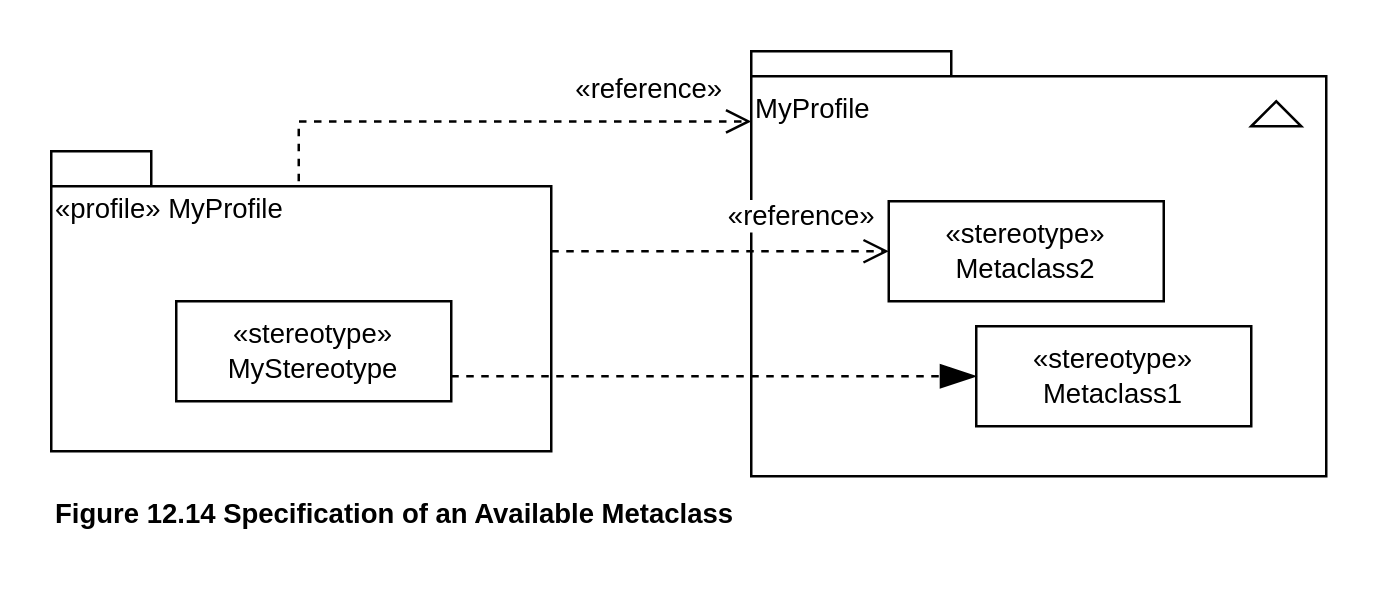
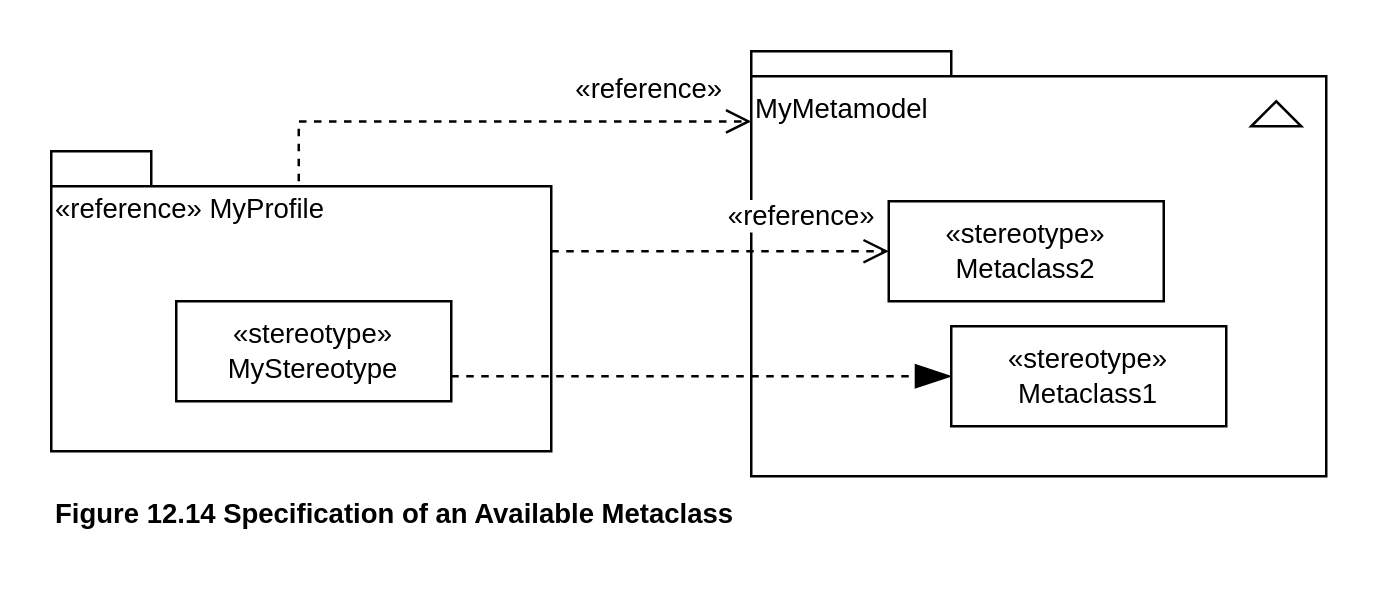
  <mxCell id="0" />
  <mxCell id="1" parent="0" />
  <mxCell id="2" style="edgeStyle=orthogonalEdgeStyle;shape=connector;rounded=0;orthogonalLoop=1;jettySize=auto;html=1;exitX=0.495;exitY=0.1;exitDx=0;exitDy=0;exitPerimeter=0;entryX=0;entryY=0.165;entryDx=0;entryDy=0;entryPerimeter=0;dashed=1;labelBackgroundColor=none;strokeColor=default;fontFamily=Helvetica;fontSize=11;fontColor=default;startArrow=none;startFill=0;endArrow=open;endFill=0;endSize=8;" edge="1" parent="1" source="4" target="6"><mxGeometry relative="1" as="geometry"><Array as="points"><mxPoint x="119" y="48" /></Array></mxGeometry></mxCell>
  <mxCell id="3" value="«reference»" style="edgeLabel;html=1;align=center;verticalAlign=middle;resizable=0;points=[];fontSize=11;fontFamily=Helvetica;fontColor=default;" vertex="1" connectable="0" parent="2"><mxGeometry x="0.49" y="1" relative="1" as="geometry"><mxPoint x="10" y="-13" as="offset" /></mxGeometry></mxCell>
- <mxCell id="4" value="&lt;span style=&quot;font-weight: normal;&quot;&gt;«profile» MyProfile&lt;/span&gt;" style="shape=folder;fontStyle=1;spacingTop=10;tabWidth=40;tabHeight=14;tabPosition=left;html=1;whiteSpace=wrap;fontFamily=Helvetica;fontSize=11;fontColor=default;align=left;verticalAlign=top;" vertex="1" parent="1"><mxGeometry y="60" width="200" height="120" as="geometry" x="20" /></mxCell>
+ <mxCell id="4" value="&lt;span style=&quot;font-weight: normal;&quot;&gt;«reference» MyProfile&lt;/span&gt;" style="shape=folder;fontStyle=1;spacingTop=10;tabWidth=40;tabHeight=14;tabPosition=left;html=1;whiteSpace=wrap;fontFamily=Helvetica;fontSize=11;fontColor=default;align=left;verticalAlign=top;" vertex="1" parent="1"><mxGeometry y="60" width="200" height="120" as="geometry" x="20" /></mxCell>
  <mxCell id="5" value="«stereotype»&lt;br&gt;MyStereotype" style="shape=rect;html=1;whiteSpace=wrap;align=center;fontFamily=Helvetica;fontSize=11;fontColor=default;" vertex="1" parent="1"><mxGeometry x="70" y="120" width="110" height="40" as="geometry" /></mxCell>
- <mxCell id="6" value="MyProfile" style="shape=folder;fontStyle=0;tabWidth=80;tabHeight=10;tabPosition=left;html=1;boundedLbl=1;folderSymbol=triangle;whiteSpace=wrap;fontFamily=Helvetica;fontSize=11;fontColor=default;align=left;verticalAlign=top;" vertex="1" parent="1"><mxGeometry x="300" width="230" height="170" as="geometry" y="20" /></mxCell>
+ <mxCell id="6" value="MyMetamodel" style="shape=folder;fontStyle=0;tabWidth=80;tabHeight=10;tabPosition=left;html=1;boundedLbl=1;folderSymbol=triangle;whiteSpace=wrap;fontFamily=Helvetica;fontSize=11;fontColor=default;align=left;verticalAlign=top;" vertex="1" parent="1"><mxGeometry x="300" width="230" height="170" as="geometry" y="20" /></mxCell>
  <mxCell id="7" value="«stereotype»&lt;br&gt;Metaclass2" style="shape=rect;html=1;whiteSpace=wrap;align=center;fontFamily=Helvetica;fontSize=11;fontColor=default;" vertex="1" parent="1"><mxGeometry x="355" y="80" width="110" height="40" as="geometry" /></mxCell>
- <mxCell id="8" value="«stereotype»&lt;br&gt;Metaclass1" style="shape=rect;html=1;whiteSpace=wrap;align=center;fontFamily=Helvetica;fontSize=11;fontColor=default;" vertex="1" parent="1"><mxGeometry x="390" y="130" width="110" height="40" as="geometry" /></mxCell>
+ <mxCell id="8" value="«stereotype»&lt;br&gt;Metaclass1" style="shape=rect;html=1;whiteSpace=wrap;align=center;fontFamily=Helvetica;fontSize=11;fontColor=default;" vertex="1" parent="1"><mxGeometry x="380" y="130" width="110" height="40" as="geometry" /></mxCell>
  <mxCell id="9" style="edgeStyle=none;shape=connector;rounded=0;orthogonalLoop=1;jettySize=auto;html=1;entryX=0;entryY=0.5;entryDx=0;entryDy=0;dashed=1;labelBackgroundColor=none;strokeColor=default;fontFamily=Helvetica;fontSize=11;fontColor=default;startArrow=none;startFill=0;endArrow=open;endFill=0;endSize=8;" edge="1" parent="1" target="7"><mxGeometry relative="1" as="geometry"><mxPoint x="220" y="100" as="sourcePoint" /></mxGeometry></mxCell>
  <mxCell id="10" value="«reference»" style="edgeLabel;html=1;align=center;verticalAlign=middle;resizable=0;points=[];fontSize=11;fontFamily=Helvetica;fontColor=default;" vertex="1" connectable="0" parent="9"><mxGeometry x="0.325" y="-2" relative="1" as="geometry"><mxPoint x="10" y="-17" as="offset" /></mxGeometry></mxCell>
  <mxCell id="11" style="edgeStyle=none;shape=connector;rounded=0;orthogonalLoop=1;jettySize=auto;html=1;exitX=1;exitY=0.75;exitDx=0;exitDy=0;entryX=0;entryY=0.5;entryDx=0;entryDy=0;dashed=1;labelBackgroundColor=none;strokeColor=default;fontFamily=Helvetica;fontSize=11;fontColor=default;startArrow=none;startFill=0;endArrow=blockThin;endFill=1;endSize=12;" edge="1" parent="1" source="5" target="8"><mxGeometry relative="1" as="geometry" /></mxCell>
  <mxCell id="12" value="&lt;b&gt;Figure 12.14 Specification of an Available Metaclass&lt;/b&gt;" style="text;html=1;align=left;verticalAlign=middle;resizable=0;points=[];autosize=1;strokeColor=none;fillColor=none;fontSize=11;fontFamily=Helvetica;fontColor=default;" vertex="1" parent="1"><mxGeometry y="190" width="290" height="30" as="geometry" x="20" /></mxCell>
